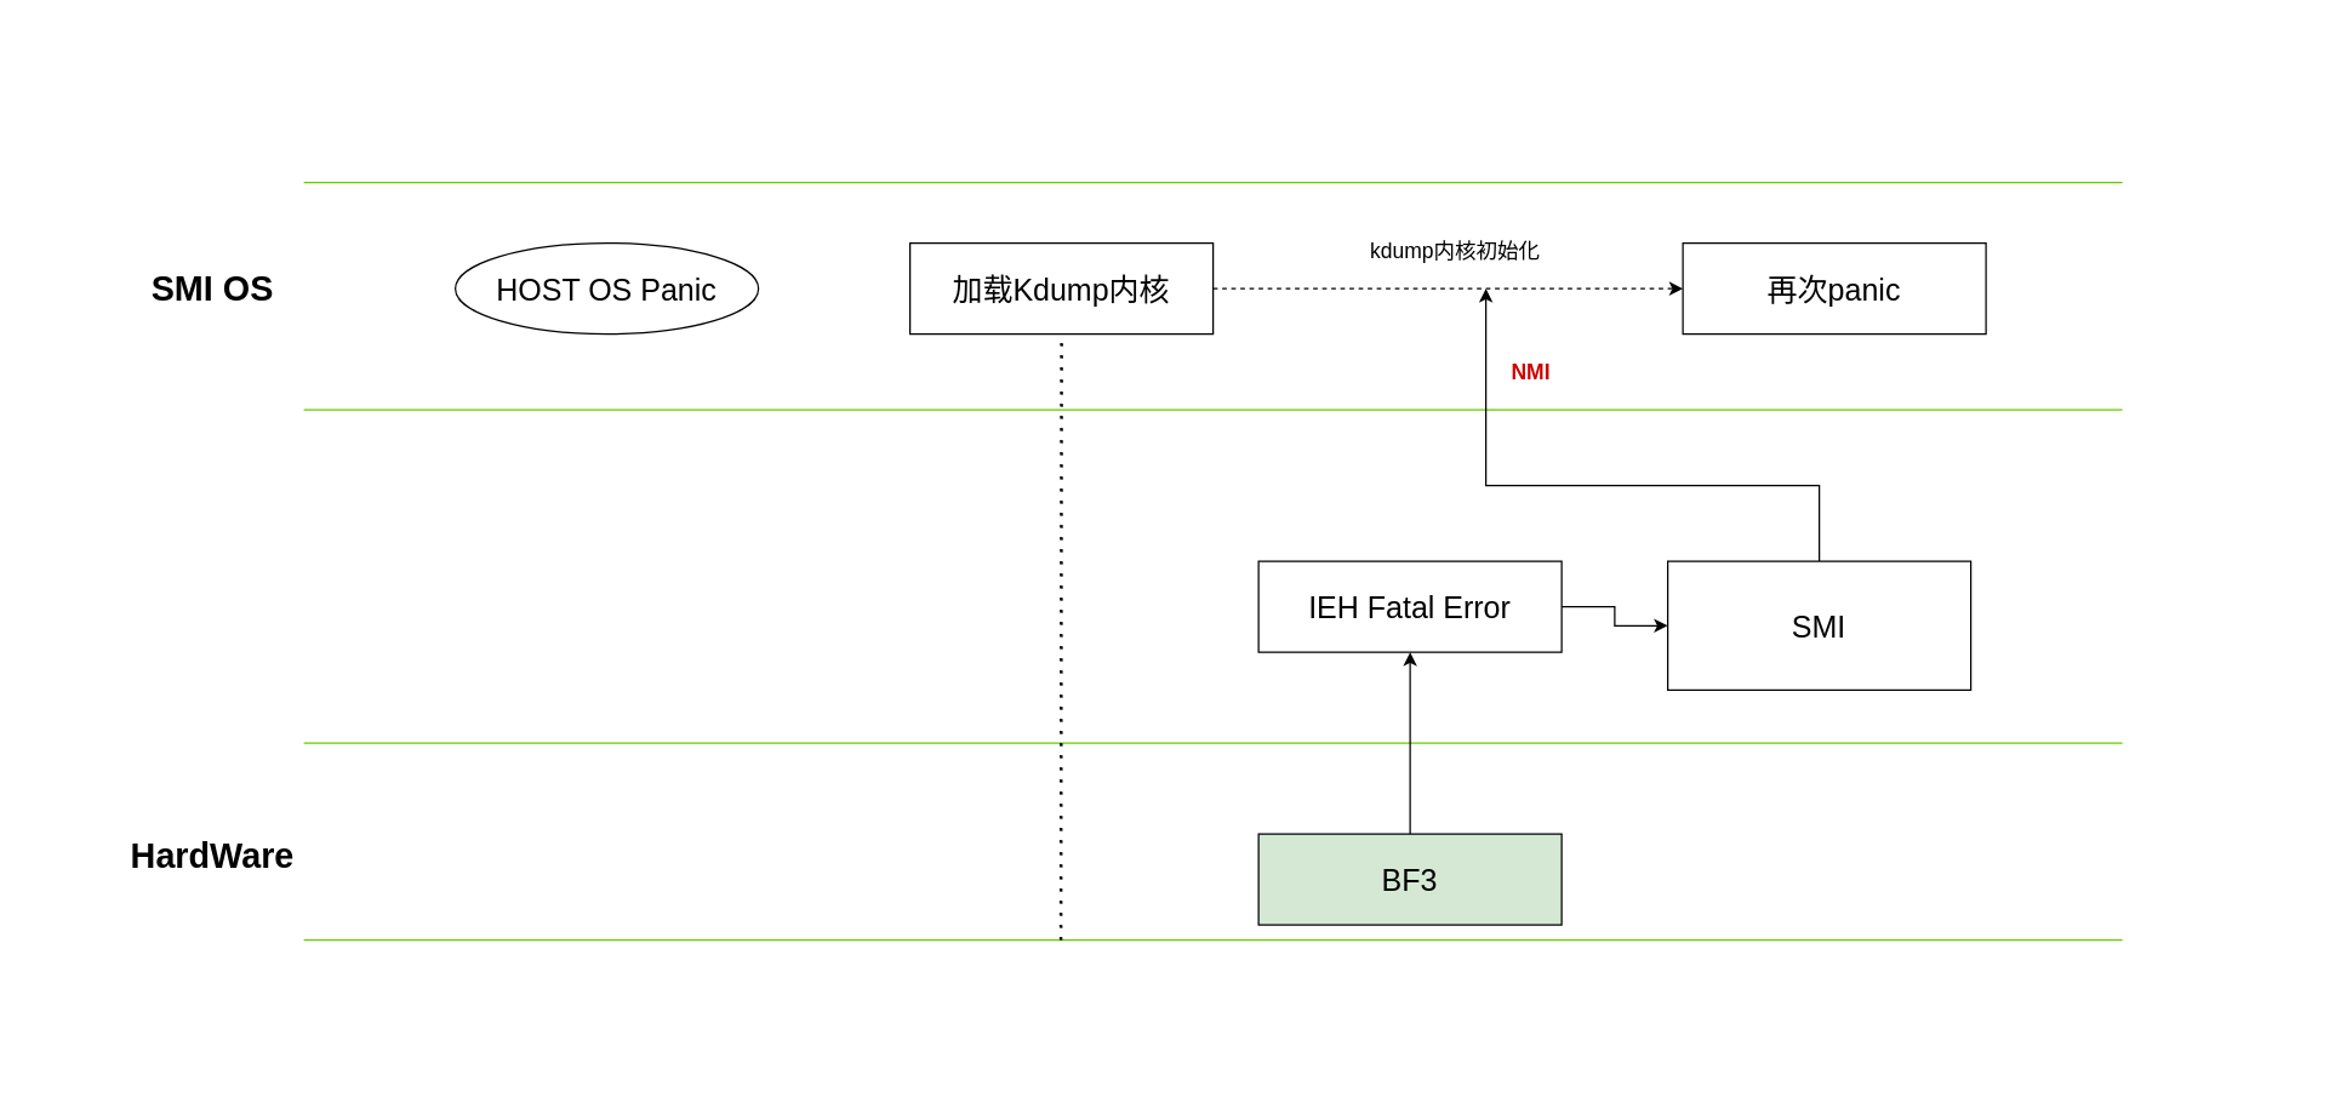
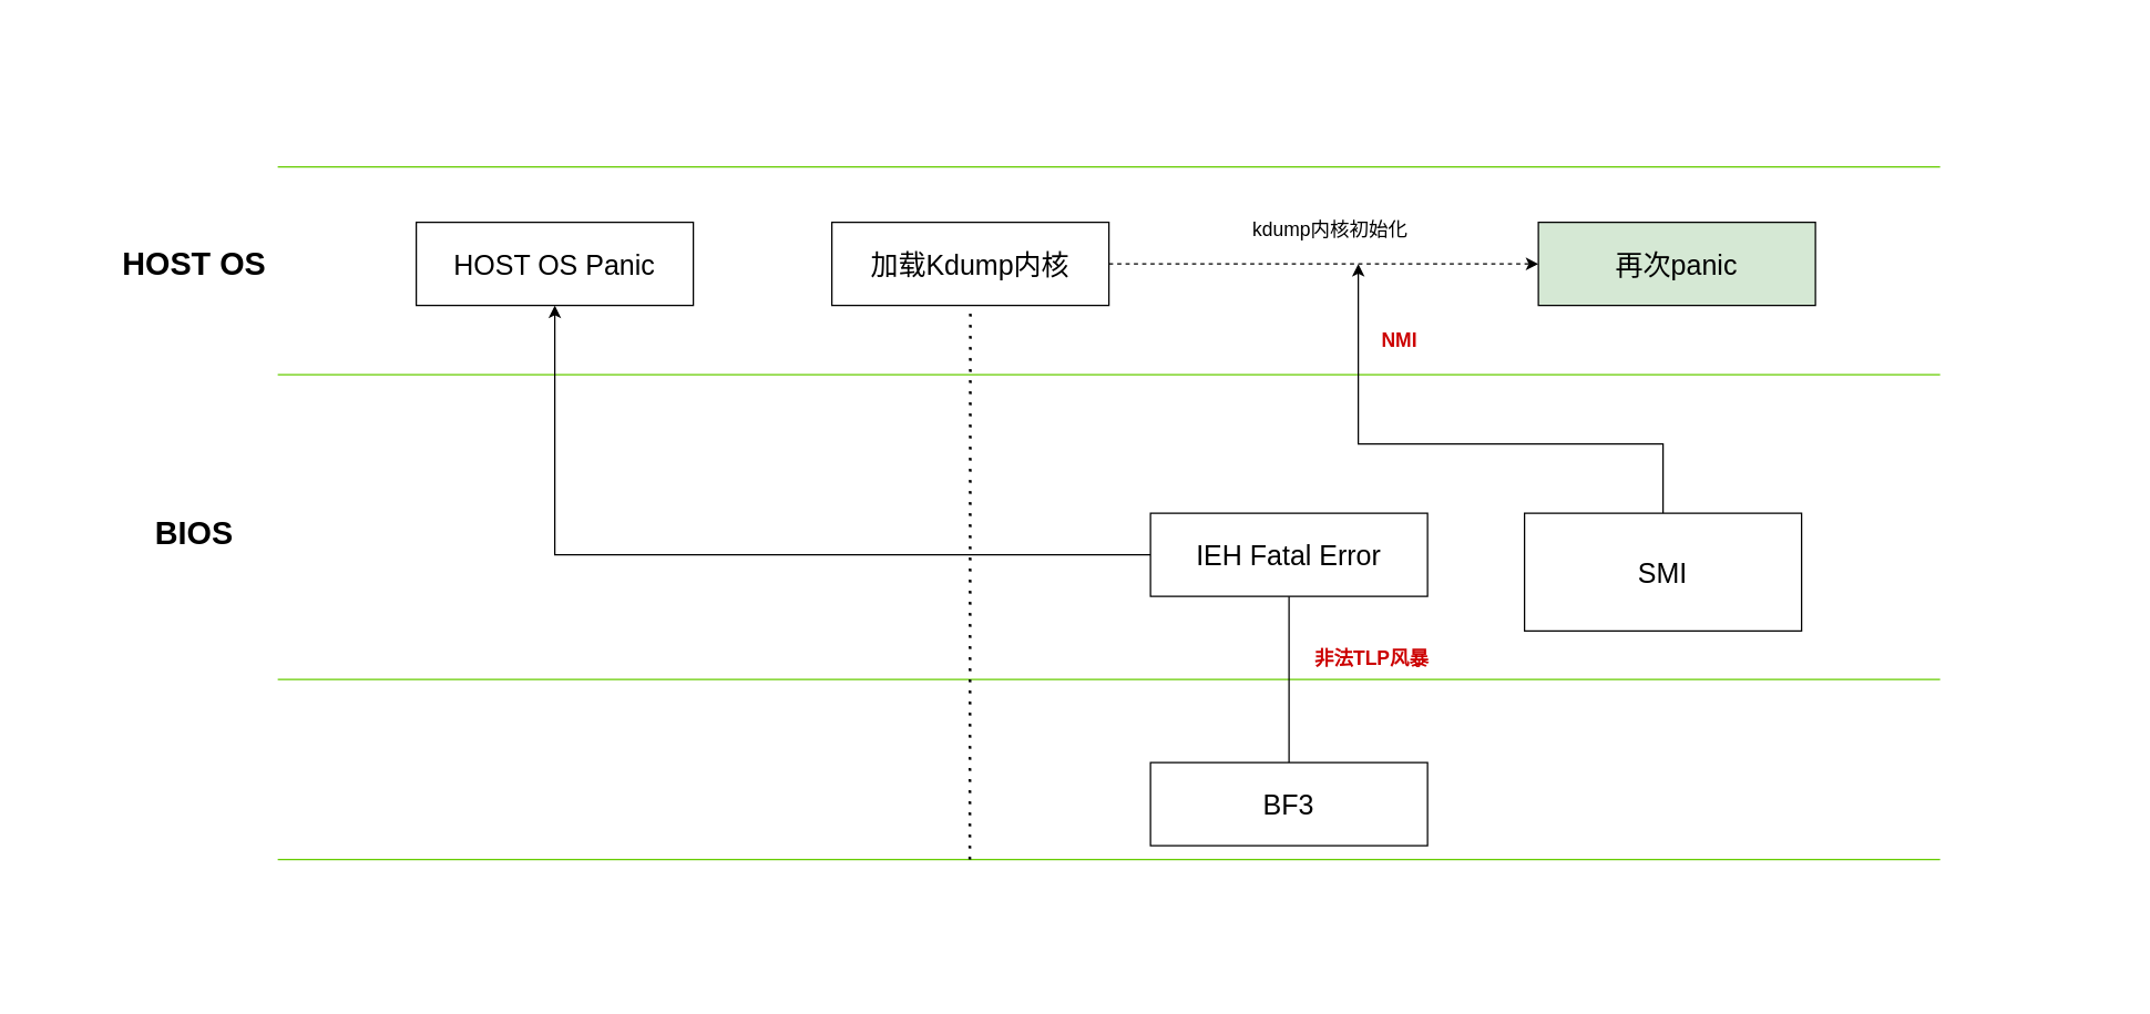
  <mxCell id="0" />
  <mxCell id="1" parent="0" />
  <mxCell id="2" value="" style="rounded=0;whiteSpace=wrap;html=1;strokeColor=none;" vertex="1" parent="1"><mxGeometry x="20" y="20" width="1510" height="690" as="geometry" /></mxCell>
- <mxCell id="3" value="&lt;font style=&quot;font-size: 20px;&quot;&gt;HOST OS Panic&lt;/font&gt;" style="ellipse;whiteSpace=wrap;html=1;" vertex="1" parent="1"><mxGeometry x="300" y="160" width="200" height="60" as="geometry" /></mxCell>
+ <mxCell id="3" value="&lt;font style=&quot;font-size: 20px;&quot;&gt;HOST OS Panic&lt;/font&gt;" style="rounded=0;whiteSpace=wrap;html=1;" vertex="1" parent="1"><mxGeometry x="300" y="160" width="200" height="60" as="geometry" /></mxCell>
  <mxCell id="4" style="edgeStyle=orthogonalEdgeStyle;rounded=0;orthogonalLoop=1;jettySize=auto;html=1;entryX=0;entryY=0.5;entryDx=0;entryDy=0;dashed=1;" edge="1" parent="1" source="5" target="6"><mxGeometry relative="1" as="geometry" /></mxCell>
  <mxCell id="5" value="&lt;font style=&quot;font-size: 20px;&quot;&gt;加载Kdump内核&lt;/font&gt;" style="rounded=0;whiteSpace=wrap;html=1;" vertex="1" parent="1"><mxGeometry x="600" y="160" width="200" height="60" as="geometry" /></mxCell>
- <mxCell id="6" value="&lt;font style=&quot;font-size: 20px;&quot;&gt;再次panic&lt;/font&gt;" style="rounded=0;whiteSpace=wrap;html=1;" vertex="1" parent="1"><mxGeometry x="1110" y="160" width="200" height="60" as="geometry" /></mxCell>
+ <mxCell id="6" value="&lt;font style=&quot;font-size: 20px;&quot;&gt;再次panic&lt;/font&gt;" style="rounded=0;whiteSpace=wrap;html=1;fillColor=#d5e8d4;" vertex="1" parent="1"><mxGeometry x="1110" y="160" width="200" height="60" as="geometry" /></mxCell>
  <mxCell id="7" value="&lt;font style=&quot;font-size: 14px;&quot;&gt;kdump内核初始化&lt;/font&gt;" style="text;html=1;align=center;verticalAlign=middle;whiteSpace=wrap;rounded=0;" vertex="1" parent="1"><mxGeometry x="900" y="150" width="120" height="30" as="geometry" /></mxCell>
  <mxCell id="8" value="" style="endArrow=none;html=1;rounded=0;strokeColor=#66CC00;" edge="1" parent="1"><mxGeometry width="50" height="50" relative="1" as="geometry"><mxPoint x="200" y="270" as="sourcePoint" /><mxPoint x="1400" y="270" as="targetPoint" /></mxGeometry></mxCell>
- <mxCell id="9" style="edgeStyle=orthogonalEdgeStyle;rounded=0;orthogonalLoop=1;jettySize=auto;html=1;entryX=0;entryY=0.5;entryDx=0;entryDy=0;" edge="1" parent="1" source="10" target="12"><mxGeometry relative="1" as="geometry" /></mxCell>
+ <mxCell id="9" style="edgeStyle=orthogonalEdgeStyle;rounded=0;orthogonalLoop=1;jettySize=auto;html=1;" edge="1" parent="1" source="10" target="3"><mxGeometry relative="1" as="geometry" /></mxCell>
  <mxCell id="10" value="&lt;font style=&quot;font-size: 20px;&quot;&gt;IEH Fatal Error&lt;/font&gt;" style="rounded=0;whiteSpace=wrap;html=1;" vertex="1" parent="1"><mxGeometry x="830" y="370" width="200" height="60" as="geometry" /></mxCell>
  <mxCell id="11" style="edgeStyle=orthogonalEdgeStyle;rounded=0;orthogonalLoop=1;jettySize=auto;html=1;" edge="1" parent="1" source="12"><mxGeometry relative="1" as="geometry"><mxPoint x="980" y="190" as="targetPoint" /><Array as="points"><mxPoint x="1200" y="320" /><mxPoint x="980" y="320" /></Array></mxGeometry></mxCell>
  <mxCell id="12" value="&lt;font style=&quot;font-size: 20px;&quot;&gt;SMI&lt;/font&gt;" style="rounded=0;whiteSpace=wrap;html=1;" vertex="1" parent="1"><mxGeometry x="1100" y="370" width="200" height="85" as="geometry" /></mxCell>
  <mxCell id="13" value="" style="endArrow=none;html=1;rounded=0;strokeColor=#66CC00;" edge="1" parent="1"><mxGeometry width="50" height="50" relative="1" as="geometry"><mxPoint x="200" y="490" as="sourcePoint" /><mxPoint x="1400" y="490" as="targetPoint" /></mxGeometry></mxCell>
- <mxCell id="14" style="edgeStyle=orthogonalEdgeStyle;rounded=0;orthogonalLoop=1;jettySize=auto;html=1;entryX=0.5;entryY=1;entryDx=0;entryDy=0;" edge="1" parent="1" source="15" target="10"><mxGeometry relative="1" as="geometry" /></mxCell>
- <mxCell id="15" value="&lt;font style=&quot;font-size: 20px;&quot;&gt;BF3&lt;/font&gt;" style="rounded=0;whiteSpace=wrap;html=1;fillColor=#d5e8d4;" vertex="1" parent="1"><mxGeometry x="830" y="550" width="200" height="60" as="geometry" /></mxCell>
+ <mxCell id="14" style="edgeStyle=orthogonalEdgeStyle;rounded=0;orthogonalLoop=1;jettySize=auto;html=1;entryX=0.5;entryY=1;entryDx=0;entryDy=0;endArrow=none;" edge="1" parent="1" source="15" target="10"><mxGeometry relative="1" as="geometry" /></mxCell>
+ <mxCell id="15" value="&lt;font style=&quot;font-size: 20px;&quot;&gt;BF3&lt;/font&gt;" style="rounded=0;whiteSpace=wrap;html=1;" vertex="1" parent="1"><mxGeometry x="830" y="550" width="200" height="60" as="geometry" /></mxCell>
+ <mxCell id="16" value="&lt;font style=&quot;font-size: 14px; color: rgb(204, 0, 0);&quot;&gt;&lt;b style=&quot;&quot;&gt;非法TLP风暴&lt;/b&gt;&lt;/font&gt;" style="text;html=1;align=center;verticalAlign=middle;whiteSpace=wrap;rounded=0;" vertex="1" parent="1"><mxGeometry x="930" y="460" width="120" height="30" as="geometry" /></mxCell>
  <mxCell id="17" value="&lt;font style=&quot;font-size: 14px; color: rgb(204, 0, 0);&quot;&gt;&lt;b&gt;NMI&lt;/b&gt;&lt;/font&gt;" style="text;html=1;align=center;verticalAlign=middle;whiteSpace=wrap;rounded=0;" vertex="1" parent="1"><mxGeometry x="950" y="230" width="120" height="30" as="geometry" /></mxCell>
  <mxCell id="18" value="" style="endArrow=none;html=1;rounded=0;strokeColor=#66CC00;" edge="1" parent="1"><mxGeometry width="50" height="50" relative="1" as="geometry"><mxPoint x="200" y="120" as="sourcePoint" /><mxPoint x="1400" y="120" as="targetPoint" /></mxGeometry></mxCell>
  <mxCell id="19" value="" style="endArrow=none;html=1;rounded=0;strokeColor=#66CC00;" edge="1" parent="1"><mxGeometry width="50" height="50" relative="1" as="geometry"><mxPoint x="200" y="620" as="sourcePoint" /><mxPoint x="1400" y="620" as="targetPoint" /></mxGeometry></mxCell>
  <mxCell id="20" value="" style="endArrow=none;dashed=1;html=1;dashPattern=1 3;strokeWidth=2;rounded=0;" edge="1" parent="1"><mxGeometry width="50" height="50" relative="1" as="geometry"><mxPoint x="699.58" y="620" as="sourcePoint" /><mxPoint x="700" y="220" as="targetPoint" /></mxGeometry></mxCell>
- <mxCell id="21" value="&lt;font style=&quot;font-size: 23px;&quot;&gt;&lt;b style=&quot;&quot;&gt;SMI OS&lt;/b&gt;&lt;/font&gt;" style="text;html=1;align=center;verticalAlign=middle;whiteSpace=wrap;rounded=0;" vertex="1" parent="1"><mxGeometry x="80" y="175" width="120" height="30" as="geometry" /></mxCell>
- <mxCell id="23" value="&lt;font style=&quot;font-size: 23px;&quot;&gt;&lt;b style=&quot;&quot;&gt;HardWare&lt;/b&gt;&lt;/font&gt;" style="text;html=1;align=center;verticalAlign=middle;whiteSpace=wrap;rounded=0;" vertex="1" parent="1"><mxGeometry x="80" y="550" width="120" height="30" as="geometry" /></mxCell>
+ <mxCell id="21" value="&lt;font style=&quot;font-size: 23px;&quot;&gt;&lt;b style=&quot;&quot;&gt;HOST OS&lt;/b&gt;&lt;/font&gt;" style="text;html=1;align=center;verticalAlign=middle;whiteSpace=wrap;rounded=0;" vertex="1" parent="1"><mxGeometry x="80" y="175" width="120" height="30" as="geometry" /></mxCell>
+ <mxCell id="22" value="&lt;font style=&quot;font-size: 23px;&quot;&gt;&lt;b style=&quot;&quot;&gt;BIOS&lt;/b&gt;&lt;/font&gt;" style="text;html=1;align=center;verticalAlign=middle;whiteSpace=wrap;rounded=0;" vertex="1" parent="1"><mxGeometry x="80" y="370" width="120" height="30" as="geometry" /></mxCell>
